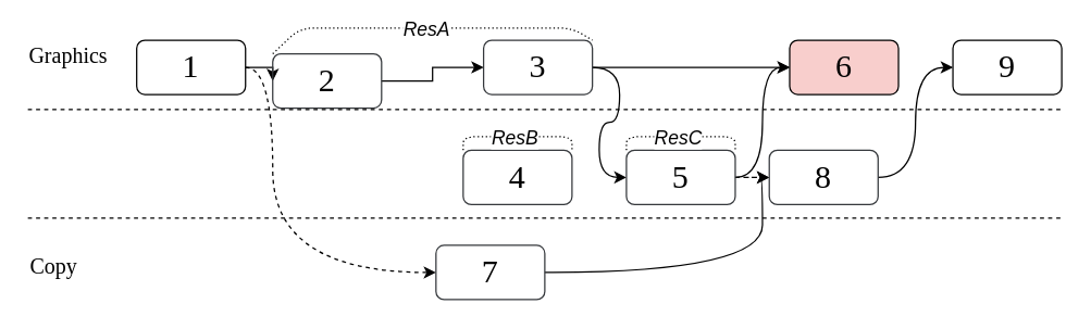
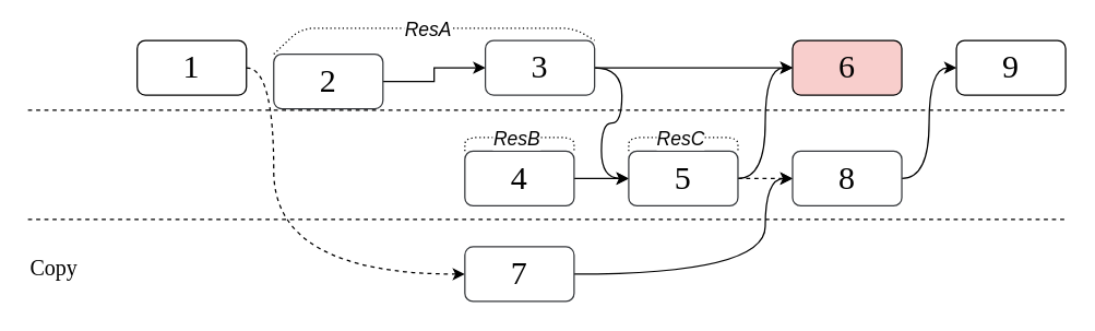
  <mxCell id="0" />
  <mxCell id="1" parent="0" />
- <mxCell id="2" value="" style="edgeStyle=orthogonalEdgeStyle;rounded=0;orthogonalLoop=1;jettySize=auto;html=1;" parent="1" source="4" target="6" edge="1"><mxGeometry relative="1" as="geometry" /></mxCell>
  <mxCell id="3" style="edgeStyle=orthogonalEdgeStyle;rounded=0;orthogonalLoop=1;jettySize=auto;html=1;exitX=1;exitY=0.5;exitDx=0;exitDy=0;entryX=0;entryY=0.5;entryDx=0;entryDy=0;curved=1;dashed=1;" edge="1" parent="1" source="4" target="19"><mxGeometry relative="1" as="geometry"><Array as="points"><mxPoint x="200" y="49" /><mxPoint x="200" y="200" /></Array></mxGeometry></mxCell>
  <mxCell id="4" value="1" style="rounded=1;whiteSpace=wrap;html=1;fontFamily=Times New Roman;fontSize=24;" parent="1" vertex="1"><mxGeometry x="100" y="29" width="80" height="40" as="geometry" /></mxCell>
  <mxCell id="5" value="" style="edgeStyle=orthogonalEdgeStyle;rounded=0;orthogonalLoop=1;jettySize=auto;html=1;" parent="1" source="6" target="9" edge="1"><mxGeometry relative="1" as="geometry" /></mxCell>
  <mxCell id="6" value="2" style="rounded=1;whiteSpace=wrap;html=1;fontFamily=Times New Roman;fontSize=24;labelBackgroundColor=none;fillColor=none;strokeColor=#36393d;" parent="1" vertex="1"><mxGeometry x="200" y="39" width="80" height="40" as="geometry" /></mxCell>
  <mxCell id="7" value="" style="edgeStyle=orthogonalEdgeStyle;rounded=0;orthogonalLoop=1;jettySize=auto;html=1;" parent="1" source="9" target="10" edge="1"><mxGeometry relative="1" as="geometry" /></mxCell>
  <mxCell id="8" style="edgeStyle=orthogonalEdgeStyle;rounded=0;orthogonalLoop=1;jettySize=auto;html=1;exitX=1;exitY=0.5;exitDx=0;exitDy=0;entryX=0;entryY=0.5;entryDx=0;entryDy=0;curved=1;" parent="1" source="9" target="15" edge="1"><mxGeometry relative="1" as="geometry" /></mxCell>
  <mxCell id="9" value="3" style="rounded=1;whiteSpace=wrap;html=1;fontFamily=Times New Roman;fontSize=24;fillColor=none;strokeColor=#36393d;" parent="1" vertex="1"><mxGeometry x="355" y="29" width="80" height="40" as="geometry" /></mxCell>
  <mxCell id="10" value="6" style="rounded=1;whiteSpace=wrap;html=1;fontFamily=Times New Roman;fontSize=24;fillColor=#f8cecc;" parent="1" vertex="1"><mxGeometry x="580" y="29" width="80" height="40" as="geometry" /></mxCell>
+ <mxCell id="11" value="" style="edgeStyle=orthogonalEdgeStyle;rounded=0;orthogonalLoop=1;jettySize=auto;html=1;" parent="1" source="12" target="15" edge="1"><mxGeometry relative="1" as="geometry" /></mxCell>
  <mxCell id="12" value="4" style="rounded=1;whiteSpace=wrap;html=1;fontFamily=Times New Roman;fontSize=24;fillColor=none;strokeColor=#36393d;" parent="1" vertex="1"><mxGeometry x="340" y="110" width="80" height="40" as="geometry" /></mxCell>
  <mxCell id="13" style="edgeStyle=orthogonalEdgeStyle;rounded=0;orthogonalLoop=1;jettySize=auto;html=1;entryX=0;entryY=0.5;entryDx=0;entryDy=0;curved=1;" parent="1" source="15" target="10" edge="1"><mxGeometry relative="1" as="geometry" /></mxCell>
  <mxCell id="14" value="" style="edgeStyle=orthogonalEdgeStyle;rounded=0;orthogonalLoop=1;jettySize=auto;html=1;dashed=1;" parent="1" source="15" target="24" edge="1"><mxGeometry relative="1" as="geometry" /></mxCell>
  <mxCell id="15" value="5" style="rounded=1;whiteSpace=wrap;html=1;fontFamily=Times New Roman;fontSize=24;fillColor=none;strokeColor=#36393d;" parent="1" vertex="1"><mxGeometry x="460" y="110" width="80" height="40" as="geometry" /></mxCell>
  <mxCell id="16" value="" style="endArrow=none;dashed=1;html=1;rounded=0;" parent="1" edge="1"><mxGeometry width="50" height="50" relative="1" as="geometry"><mxPoint x="20" y="80" as="sourcePoint" /><mxPoint x="780" y="80" as="targetPoint" /></mxGeometry></mxCell>
- <mxCell id="17" value="Graphics" style="text;html=1;strokeColor=none;fillColor=none;align=center;verticalAlign=middle;whiteSpace=wrap;rounded=0;fontFamily=Times New Roman;fontSize=16;" parent="1" vertex="1"><mxGeometry x="20" y="25" width="60" height="30" as="geometry" /></mxCell>
  <mxCell id="18" style="edgeStyle=orthogonalEdgeStyle;rounded=0;orthogonalLoop=1;jettySize=auto;html=1;exitX=1;exitY=0.5;exitDx=0;exitDy=0;entryX=0;entryY=0.5;entryDx=0;entryDy=0;curved=1;" edge="1" parent="1" source="19" target="24"><mxGeometry relative="1" as="geometry"><Array as="points"><mxPoint x="560" y="200" /><mxPoint x="560" y="130" /></Array></mxGeometry></mxCell>
- <mxCell id="19" value="7" style="rounded=1;whiteSpace=wrap;html=1;fontFamily=Times New Roman;fontSize=24;fillColor=none;strokeColor=#36393d;" parent="1" vertex="1"><mxGeometry x="320" y="180" width="80" height="40" as="geometry" /></mxCell>
+ <mxCell id="19" value="7" style="rounded=1;whiteSpace=wrap;html=1;fontFamily=Times New Roman;fontSize=24;fillColor=none;strokeColor=#36393d;" parent="1" vertex="1"><mxGeometry x="340" y="180" width="80" height="40" as="geometry" /></mxCell>
  <mxCell id="20" value="" style="endArrow=none;dashed=1;html=1;rounded=0;" parent="1" edge="1"><mxGeometry width="50" height="50" relative="1" as="geometry"><mxPoint x="20" y="160" as="sourcePoint" /><mxPoint x="780" y="160" as="targetPoint" /></mxGeometry></mxCell>
  <mxCell id="21" value="Copy" style="text;html=1;strokeColor=none;fillColor=none;align=left;verticalAlign=middle;whiteSpace=wrap;rounded=0;fontFamily=Times New Roman;fontSize=16;" parent="1" vertex="1"><mxGeometry x="20" y="180" width="60" height="30" as="geometry" /></mxCell>
  <mxCell id="22" value="9" style="rounded=1;whiteSpace=wrap;html=1;fontFamily=Times New Roman;fontSize=24;" parent="1" vertex="1"><mxGeometry x="700" y="29" width="80" height="40" as="geometry" /></mxCell>
  <mxCell id="23" style="edgeStyle=orthogonalEdgeStyle;rounded=0;orthogonalLoop=1;jettySize=auto;html=1;entryX=0;entryY=0.5;entryDx=0;entryDy=0;curved=1;" parent="1" source="24" target="22" edge="1"><mxGeometry relative="1" as="geometry" /></mxCell>
- <mxCell id="24" value="8" style="rounded=1;whiteSpace=wrap;html=1;fontFamily=Times New Roman;fontSize=24;fillColor=none;strokeColor=#36393d;" parent="1" vertex="1"><mxGeometry x="565" y="110" width="80" height="40" as="geometry" /></mxCell>
+ <mxCell id="24" value="8" style="rounded=1;whiteSpace=wrap;html=1;fontFamily=Times New Roman;fontSize=24;fillColor=none;strokeColor=#36393d;" parent="1" vertex="1"><mxGeometry x="580" y="110" width="80" height="40" as="geometry" /></mxCell>
  <mxCell id="25" value="" style="endArrow=none;html=1;rounded=1;exitX=0;exitY=0;exitDx=0;exitDy=0;entryX=1;entryY=0;entryDx=0;entryDy=0;curved=0;endFill=0;dashed=1;dashPattern=1 2;" edge="1" parent="1" source="6" target="9"><mxGeometry relative="1" as="geometry"><mxPoint x="240" y="19" as="sourcePoint" /><mxPoint x="400" y="19" as="targetPoint" /><Array as="points"><mxPoint x="220" y="20" /><mxPoint x="420" y="20" /></Array></mxGeometry></mxCell>
  <mxCell id="26" value="ResA" style="edgeLabel;resizable=0;html=1;align=center;verticalAlign=middle;fontStyle=2;fontSize=14;" connectable="0" vertex="1" parent="25"><mxGeometry relative="1" as="geometry"><mxPoint x="-3" as="offset" /></mxGeometry></mxCell>
  <mxCell id="27" value="" style="endArrow=none;html=1;rounded=1;exitX=0;exitY=0;exitDx=0;exitDy=0;entryX=1;entryY=0;entryDx=0;entryDy=0;curved=0;endFill=0;dashed=1;dashPattern=1 2;" edge="1" parent="1" source="12" target="12"><mxGeometry relative="1" as="geometry"><mxPoint x="350" y="110" as="sourcePoint" /><mxPoint x="510" y="110" as="targetPoint" /><Array as="points"><mxPoint x="340" y="100" /><mxPoint x="420" y="100" /></Array></mxGeometry></mxCell>
  <mxCell id="28" value="ResB" style="edgeLabel;resizable=0;html=1;align=center;verticalAlign=middle;fontStyle=2;fontSize=14;" connectable="0" vertex="1" parent="27"><mxGeometry relative="1" as="geometry"><mxPoint x="-3" as="offset" /></mxGeometry></mxCell>
  <mxCell id="29" value="" style="endArrow=none;html=1;rounded=1;exitX=0;exitY=0;exitDx=0;exitDy=0;entryX=1;entryY=0;entryDx=0;entryDy=0;curved=0;endFill=0;dashed=1;dashPattern=1 2;" edge="1" parent="1"><mxGeometry relative="1" as="geometry"><mxPoint x="460" y="110" as="sourcePoint" /><mxPoint x="540" y="110" as="targetPoint" /><Array as="points"><mxPoint x="460" y="100" /><mxPoint x="540" y="100" /></Array></mxGeometry></mxCell>
  <mxCell id="30" value="ResC" style="edgeLabel;resizable=0;html=1;align=center;verticalAlign=middle;fontStyle=2;fontSize=14;" connectable="0" vertex="1" parent="29"><mxGeometry relative="1" as="geometry"><mxPoint x="-3" as="offset" /></mxGeometry></mxCell>
